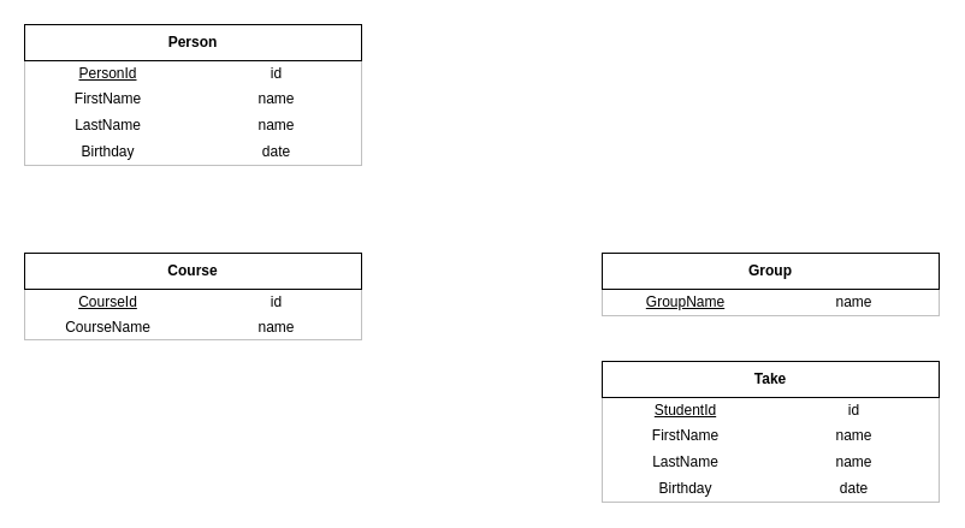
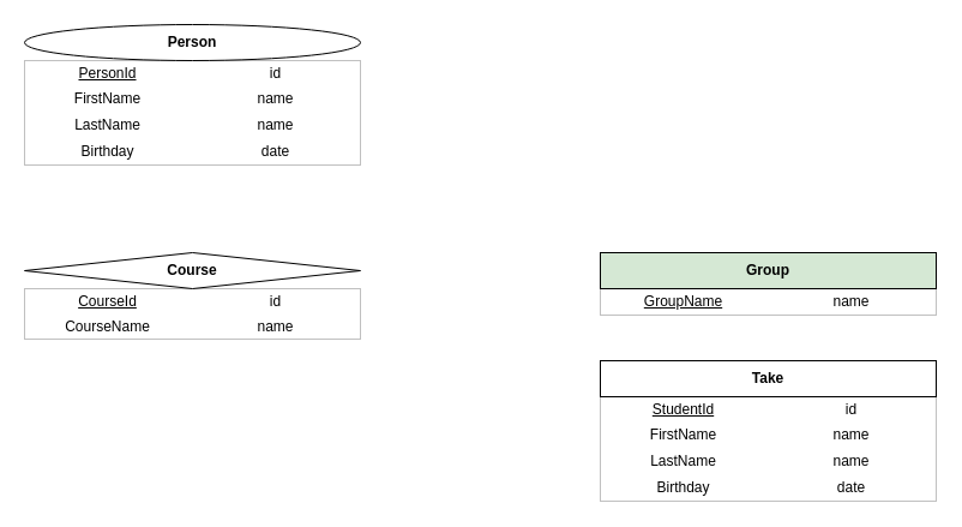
  <mxCell id="0" />
  <mxCell id="1" parent="0" />
  <mxCell id="2" value="" style="group" vertex="1" connectable="0" parent="1"><mxGeometry x="20" y="20" width="280" height="116" as="geometry" /></mxCell>
  <mxCell id="3" value="" style="childLayout=tableLayout;recursiveResize=0;shadow=0;fillColor=none;strokeColor=#C0C0C0;strokeWidth=1;" vertex="1" parent="2"><mxGeometry y="30" width="280" height="87" as="geometry" /></mxCell>
  <mxCell id="4" value="" style="shape=tableRow;horizontal=0;startSize=0;swimlaneHead=0;swimlaneBody=0;top=0;left=0;bottom=0;right=0;dropTarget=0;collapsible=0;recursiveResize=0;expand=0;fontStyle=0;fillColor=none;" vertex="1" parent="3"><mxGeometry width="280" height="22" as="geometry" /></mxCell>
  <mxCell id="5" value="&lt;u&gt;PersonId&lt;/u&gt;" style="connectable=0;recursiveResize=0;strokeColor=none;fillColor=none;align=center;whiteSpace=wrap;html=1;" vertex="1" parent="4"><mxGeometry width="139" height="22" as="geometry"><mxRectangle width="139" height="22" as="alternateBounds" /></mxGeometry></mxCell>
  <mxCell id="6" value="id" style="connectable=0;recursiveResize=0;strokeColor=none;fillColor=none;align=center;whiteSpace=wrap;html=1;" vertex="1" parent="4"><mxGeometry x="139" width="141" height="22" as="geometry"><mxRectangle width="141" height="22" as="alternateBounds" /></mxGeometry></mxCell>
  <mxCell id="7" style="shape=tableRow;horizontal=0;startSize=0;swimlaneHead=0;swimlaneBody=0;top=0;left=0;bottom=0;right=0;dropTarget=0;collapsible=0;recursiveResize=0;expand=0;fontStyle=0;fillColor=none;" vertex="1" parent="3"><mxGeometry y="22" width="280" height="20" as="geometry" /></mxCell>
  <mxCell id="8" value="FirstName" style="connectable=0;recursiveResize=0;strokeColor=none;fillColor=none;align=center;whiteSpace=wrap;html=1;" vertex="1" parent="7"><mxGeometry width="139" height="20" as="geometry"><mxRectangle width="139" height="20" as="alternateBounds" /></mxGeometry></mxCell>
  <mxCell id="9" value="name" style="connectable=0;recursiveResize=0;strokeColor=none;fillColor=none;align=center;whiteSpace=wrap;html=1;" vertex="1" parent="7"><mxGeometry x="139" width="141" height="20" as="geometry"><mxRectangle width="141" height="20" as="alternateBounds" /></mxGeometry></mxCell>
  <mxCell id="10" style="shape=tableRow;horizontal=0;startSize=0;swimlaneHead=0;swimlaneBody=0;top=0;left=0;bottom=0;right=0;dropTarget=0;collapsible=0;recursiveResize=0;expand=0;fontStyle=0;fillColor=none;" vertex="1" parent="3"><mxGeometry y="42" width="280" height="23" as="geometry" /></mxCell>
  <mxCell id="11" value="LastName" style="connectable=0;recursiveResize=0;strokeColor=none;fillColor=none;align=center;whiteSpace=wrap;html=1;" vertex="1" parent="10"><mxGeometry width="139" height="23" as="geometry"><mxRectangle width="139" height="23" as="alternateBounds" /></mxGeometry></mxCell>
  <mxCell id="12" value="name" style="connectable=0;recursiveResize=0;strokeColor=none;fillColor=none;align=center;whiteSpace=wrap;html=1;" vertex="1" parent="10"><mxGeometry x="139" width="141" height="23" as="geometry"><mxRectangle width="141" height="23" as="alternateBounds" /></mxGeometry></mxCell>
  <mxCell id="13" style="shape=tableRow;horizontal=0;startSize=0;swimlaneHead=0;swimlaneBody=0;top=0;left=0;bottom=0;right=0;dropTarget=0;collapsible=0;recursiveResize=0;expand=0;fontStyle=0;fillColor=none;" vertex="1" parent="3"><mxGeometry y="65" width="280" height="22" as="geometry" /></mxCell>
  <mxCell id="14" value="Birthday" style="connectable=0;recursiveResize=0;strokeColor=none;fillColor=none;align=center;whiteSpace=wrap;html=1;" vertex="1" parent="13"><mxGeometry width="139" height="22" as="geometry"><mxRectangle width="139" height="22" as="alternateBounds" /></mxGeometry></mxCell>
  <mxCell id="15" value="date" style="connectable=0;recursiveResize=0;strokeColor=none;fillColor=none;align=center;whiteSpace=wrap;html=1;" vertex="1" parent="13"><mxGeometry x="139" width="141" height="22" as="geometry"><mxRectangle width="141" height="22" as="alternateBounds" /></mxGeometry></mxCell>
- <mxCell id="16" value="&lt;b&gt;Person&lt;/b&gt;" style="rounded=0;whiteSpace=wrap;html=1;" vertex="1" parent="2"><mxGeometry width="280" height="30" as="geometry" /></mxCell>
+ <mxCell id="16" value="&lt;b&gt;Person&lt;/b&gt;" style="ellipse;whiteSpace=wrap;html=1;" vertex="1" parent="2"><mxGeometry width="280" height="30" as="geometry" /></mxCell>
  <mxCell id="17" value="" style="group;container=1;recursiveResize=0;" vertex="1" connectable="0" parent="1"><mxGeometry x="500" y="210" width="280" height="50" as="geometry" /></mxCell>
  <mxCell id="18" value="" style="childLayout=tableLayout;recursiveResize=0;shadow=0;fillColor=none;strokeColor=#C0C0C0;strokeWidth=1;" vertex="1" parent="17"><mxGeometry y="30" width="280" height="22" as="geometry" /></mxCell>
  <mxCell id="19" value="" style="shape=tableRow;horizontal=0;startSize=0;swimlaneHead=0;swimlaneBody=0;top=0;left=0;bottom=0;right=0;dropTarget=0;collapsible=0;recursiveResize=0;expand=0;fontStyle=0;fillColor=none;" vertex="1" parent="18"><mxGeometry width="280" height="22" as="geometry" /></mxCell>
  <mxCell id="20" value="&lt;u&gt;GroupName&lt;/u&gt;" style="connectable=0;recursiveResize=0;strokeColor=none;fillColor=none;align=center;whiteSpace=wrap;html=1;" vertex="1" parent="19"><mxGeometry width="139" height="22" as="geometry"><mxRectangle width="139" height="22" as="alternateBounds" /></mxGeometry></mxCell>
  <mxCell id="21" value="name" style="connectable=0;recursiveResize=0;strokeColor=none;fillColor=none;align=center;whiteSpace=wrap;html=1;" vertex="1" parent="19"><mxGeometry x="139" width="141" height="22" as="geometry"><mxRectangle width="141" height="22" as="alternateBounds" /></mxGeometry></mxCell>
- <mxCell id="22" value="&lt;b&gt;Group&lt;/b&gt;" style="rounded=0;whiteSpace=wrap;html=1;autosize=1;" vertex="1" parent="17"><mxGeometry width="280" height="30" as="geometry" /></mxCell>
+ <mxCell id="22" value="&lt;b&gt;Group&lt;/b&gt;" style="rounded=0;whiteSpace=wrap;html=1;autosize=1;fillColor=#d5e8d4;" vertex="1" parent="17"><mxGeometry width="280" height="30" as="geometry" /></mxCell>
  <mxCell id="23" value="" style="group;resizeHeight=0;resizeWidth=0;autosize=1;" vertex="1" connectable="0" parent="1"><mxGeometry x="20" y="210" width="280" height="116" as="geometry" /></mxCell>
  <mxCell id="24" value="" style="childLayout=tableLayout;recursiveResize=0;shadow=0;fillColor=none;strokeColor=#C0C0C0;strokeWidth=1;" vertex="1" parent="23"><mxGeometry y="30" width="280" height="42" as="geometry" /></mxCell>
  <mxCell id="25" value="" style="shape=tableRow;horizontal=0;startSize=0;swimlaneHead=0;swimlaneBody=0;top=0;left=0;bottom=0;right=0;dropTarget=0;collapsible=0;recursiveResize=0;expand=0;fontStyle=0;fillColor=none;" vertex="1" parent="24"><mxGeometry width="280" height="22" as="geometry" /></mxCell>
  <mxCell id="26" value="&lt;u&gt;CourseId&lt;/u&gt;" style="connectable=0;recursiveResize=0;strokeColor=none;fillColor=none;align=center;whiteSpace=wrap;html=1;" vertex="1" parent="25"><mxGeometry width="139" height="22" as="geometry"><mxRectangle width="139" height="22" as="alternateBounds" /></mxGeometry></mxCell>
  <mxCell id="27" value="id" style="connectable=0;recursiveResize=0;strokeColor=none;fillColor=none;align=center;whiteSpace=wrap;html=1;" vertex="1" parent="25"><mxGeometry x="139" width="141" height="22" as="geometry"><mxRectangle width="141" height="22" as="alternateBounds" /></mxGeometry></mxCell>
  <mxCell id="28" style="shape=tableRow;horizontal=0;startSize=0;swimlaneHead=0;swimlaneBody=0;top=0;left=0;bottom=0;right=0;dropTarget=0;collapsible=0;recursiveResize=0;expand=0;fontStyle=0;fillColor=none;" vertex="1" parent="24"><mxGeometry y="22" width="280" height="20" as="geometry" /></mxCell>
  <mxCell id="29" value="CourseName" style="connectable=0;recursiveResize=0;strokeColor=none;fillColor=none;align=center;whiteSpace=wrap;html=1;" vertex="1" parent="28"><mxGeometry width="139" height="20" as="geometry"><mxRectangle width="139" height="20" as="alternateBounds" /></mxGeometry></mxCell>
  <mxCell id="30" value="name" style="connectable=0;recursiveResize=0;strokeColor=none;fillColor=none;align=center;whiteSpace=wrap;html=1;" vertex="1" parent="28"><mxGeometry x="139" width="141" height="20" as="geometry"><mxRectangle width="141" height="20" as="alternateBounds" /></mxGeometry></mxCell>
- <mxCell id="31" value="&lt;b&gt;Course&lt;/b&gt;" style="rounded=0;whiteSpace=wrap;html=1;" vertex="1" parent="23"><mxGeometry width="280" height="30" as="geometry" /></mxCell>
+ <mxCell id="31" value="&lt;b&gt;Course&lt;/b&gt;" style="rhombus;whiteSpace=wrap;html=1;" vertex="1" parent="23"><mxGeometry width="280" height="30" as="geometry" /></mxCell>
  <mxCell id="32" value="" style="group" vertex="1" connectable="0" parent="1"><mxGeometry x="500" y="300" width="280" height="116" as="geometry" /></mxCell>
  <mxCell id="33" value="" style="childLayout=tableLayout;recursiveResize=0;shadow=0;fillColor=none;strokeColor=#C0C0C0;strokeWidth=1;" vertex="1" parent="32"><mxGeometry y="30" width="280" height="87" as="geometry" /></mxCell>
  <mxCell id="34" value="" style="shape=tableRow;horizontal=0;startSize=0;swimlaneHead=0;swimlaneBody=0;top=0;left=0;bottom=0;right=0;dropTarget=0;collapsible=0;recursiveResize=0;expand=0;fontStyle=0;fillColor=none;" vertex="1" parent="33"><mxGeometry width="280" height="22" as="geometry" /></mxCell>
  <mxCell id="35" value="&lt;u&gt;StudentId&lt;/u&gt;" style="connectable=0;recursiveResize=0;strokeColor=none;fillColor=none;align=center;whiteSpace=wrap;html=1;" vertex="1" parent="34"><mxGeometry width="139" height="22" as="geometry"><mxRectangle width="139" height="22" as="alternateBounds" /></mxGeometry></mxCell>
  <mxCell id="36" value="id" style="connectable=0;recursiveResize=0;strokeColor=none;fillColor=none;align=center;whiteSpace=wrap;html=1;" vertex="1" parent="34"><mxGeometry x="139" width="141" height="22" as="geometry"><mxRectangle width="141" height="22" as="alternateBounds" /></mxGeometry></mxCell>
  <mxCell id="37" style="shape=tableRow;horizontal=0;startSize=0;swimlaneHead=0;swimlaneBody=0;top=0;left=0;bottom=0;right=0;dropTarget=0;collapsible=0;recursiveResize=0;expand=0;fontStyle=0;fillColor=none;" vertex="1" parent="33"><mxGeometry y="22" width="280" height="20" as="geometry" /></mxCell>
  <mxCell id="38" value="FirstName" style="connectable=0;recursiveResize=0;strokeColor=none;fillColor=none;align=center;whiteSpace=wrap;html=1;" vertex="1" parent="37"><mxGeometry width="139" height="20" as="geometry"><mxRectangle width="139" height="20" as="alternateBounds" /></mxGeometry></mxCell>
  <mxCell id="39" value="name" style="connectable=0;recursiveResize=0;strokeColor=none;fillColor=none;align=center;whiteSpace=wrap;html=1;" vertex="1" parent="37"><mxGeometry x="139" width="141" height="20" as="geometry"><mxRectangle width="141" height="20" as="alternateBounds" /></mxGeometry></mxCell>
  <mxCell id="40" style="shape=tableRow;horizontal=0;startSize=0;swimlaneHead=0;swimlaneBody=0;top=0;left=0;bottom=0;right=0;dropTarget=0;collapsible=0;recursiveResize=0;expand=0;fontStyle=0;fillColor=none;" vertex="1" parent="33"><mxGeometry y="42" width="280" height="23" as="geometry" /></mxCell>
  <mxCell id="41" value="LastName" style="connectable=0;recursiveResize=0;strokeColor=none;fillColor=none;align=center;whiteSpace=wrap;html=1;" vertex="1" parent="40"><mxGeometry width="139" height="23" as="geometry"><mxRectangle width="139" height="23" as="alternateBounds" /></mxGeometry></mxCell>
  <mxCell id="42" value="name" style="connectable=0;recursiveResize=0;strokeColor=none;fillColor=none;align=center;whiteSpace=wrap;html=1;" vertex="1" parent="40"><mxGeometry x="139" width="141" height="23" as="geometry"><mxRectangle width="141" height="23" as="alternateBounds" /></mxGeometry></mxCell>
  <mxCell id="43" style="shape=tableRow;horizontal=0;startSize=0;swimlaneHead=0;swimlaneBody=0;top=0;left=0;bottom=0;right=0;dropTarget=0;collapsible=0;recursiveResize=0;expand=0;fontStyle=0;fillColor=none;" vertex="1" parent="33"><mxGeometry y="65" width="280" height="22" as="geometry" /></mxCell>
  <mxCell id="44" value="Birthday" style="connectable=0;recursiveResize=0;strokeColor=none;fillColor=none;align=center;whiteSpace=wrap;html=1;" vertex="1" parent="43"><mxGeometry width="139" height="22" as="geometry"><mxRectangle width="139" height="22" as="alternateBounds" /></mxGeometry></mxCell>
  <mxCell id="45" value="date" style="connectable=0;recursiveResize=0;strokeColor=none;fillColor=none;align=center;whiteSpace=wrap;html=1;" vertex="1" parent="43"><mxGeometry x="139" width="141" height="22" as="geometry"><mxRectangle width="141" height="22" as="alternateBounds" /></mxGeometry></mxCell>
  <mxCell id="46" value="&lt;b&gt;Take&lt;/b&gt;" style="rounded=0;whiteSpace=wrap;html=1;" vertex="1" parent="32"><mxGeometry width="280" height="30" as="geometry" /></mxCell>
